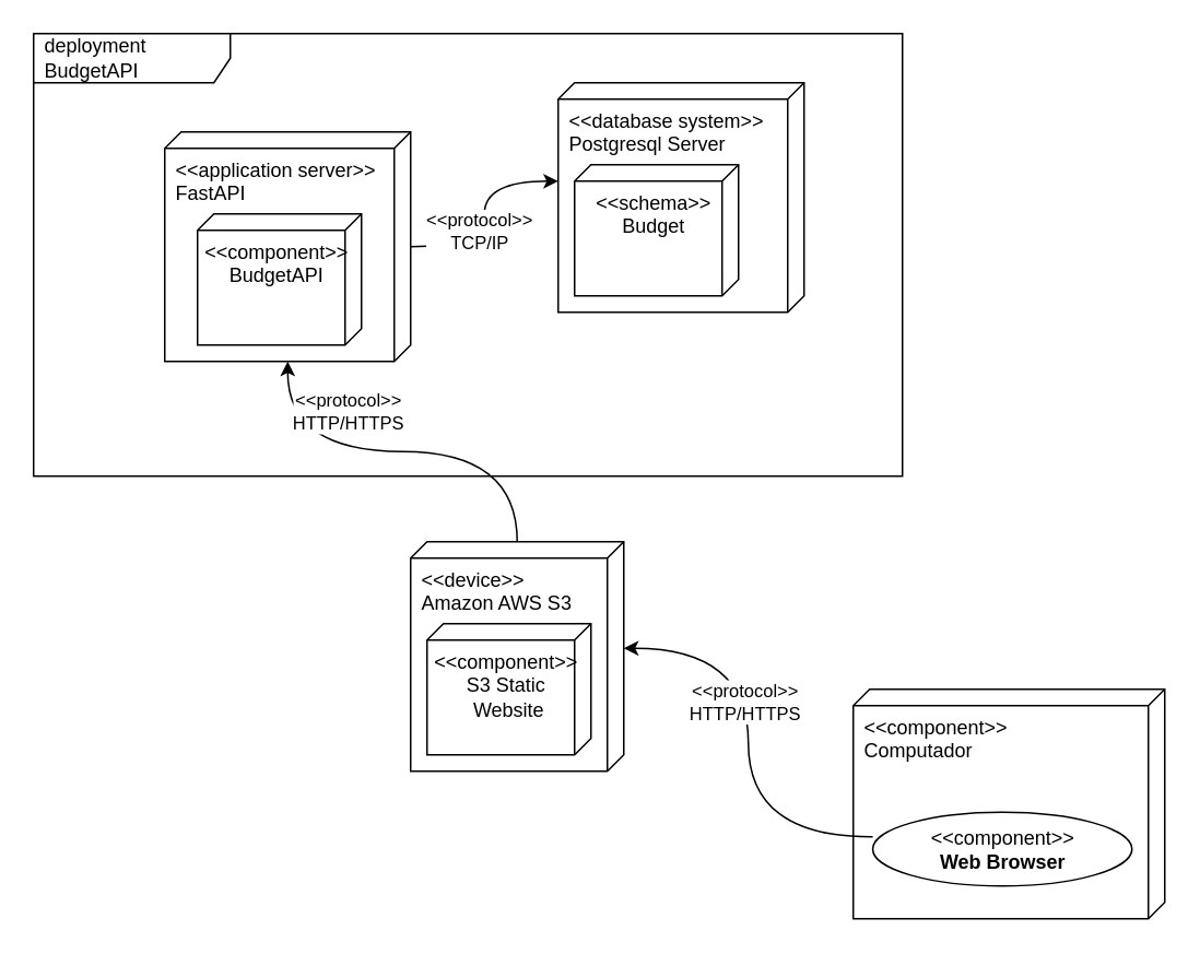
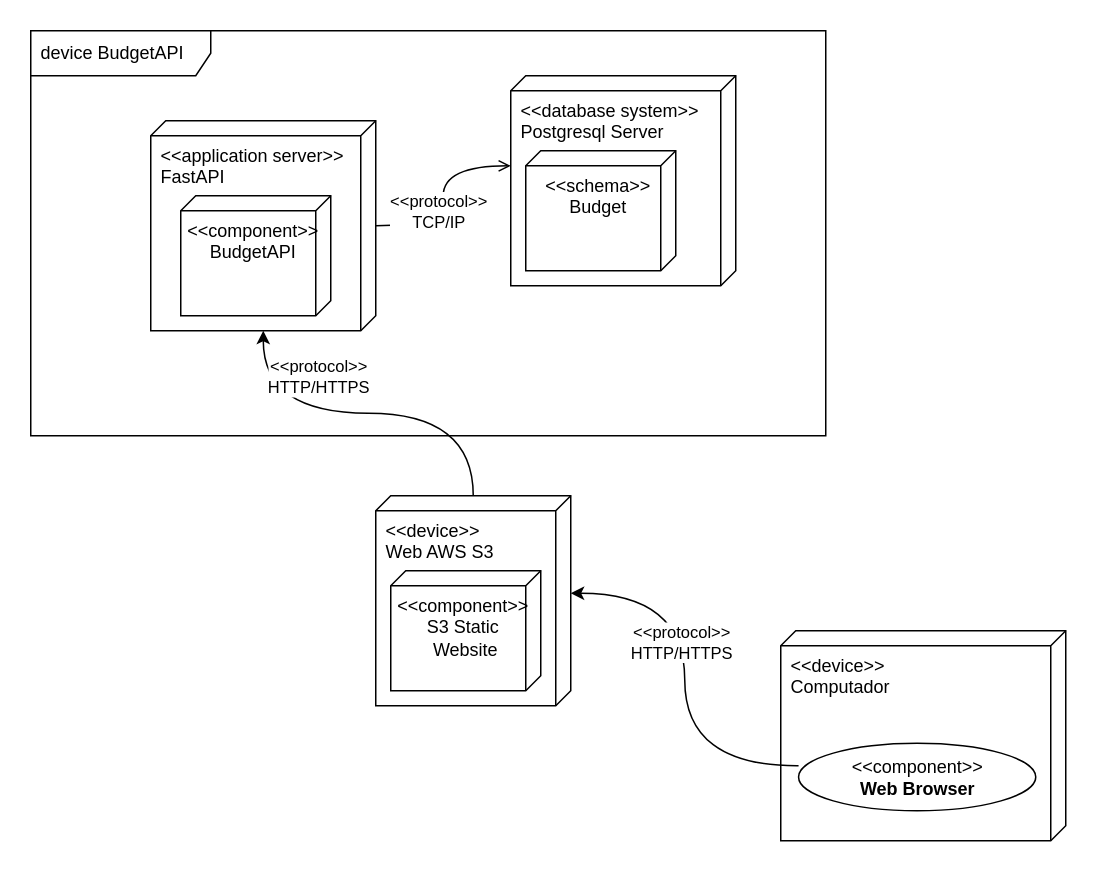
  <mxCell id="0" />
  <mxCell id="1" parent="0" />
- <mxCell id="2" value="deployment BudgetAPI" style="shape=umlFrame;whiteSpace=wrap;html=1;width=120;height=30;boundedLbl=1;verticalAlign=middle;align=left;spacingLeft=5;" vertex="1" parent="1"><mxGeometry x="20" y="20" width="530" height="270" as="geometry" /></mxCell>
- <mxCell id="3" style="edgeStyle=orthogonalEdgeStyle;rounded=0;orthogonalLoop=1;jettySize=auto;html=1;entryX=0.429;entryY=1;entryDx=0;entryDy=0;entryPerimeter=0;curved=1;" edge="1" parent="1" source="5" target="7"><mxGeometry relative="1" as="geometry" /></mxCell>
+ <mxCell id="2" value="device BudgetAPI" style="shape=umlFrame;whiteSpace=wrap;html=1;width=120;height=30;boundedLbl=1;verticalAlign=middle;align=left;spacingLeft=5;" vertex="1" parent="1"><mxGeometry x="20" y="20" width="530" height="270" as="geometry" /></mxCell>
+ <mxCell id="3" style="edgeStyle=orthogonalEdgeStyle;rounded=0;orthogonalLoop=1;jettySize=auto;html=1;entryX=0.429;entryY=1;entryDx=0;entryDy=0;entryPerimeter=0;curved=1;endArrow=open;" edge="1" parent="1" source="5" target="7"><mxGeometry relative="1" as="geometry" /></mxCell>
  <mxCell id="4" value="&lt;div&gt;&amp;lt;&amp;lt;protocol&amp;gt;&amp;gt;&lt;/div&gt;&lt;div&gt;TCP/IP&lt;br&gt;&lt;/div&gt;" style="edgeLabel;html=1;align=center;verticalAlign=middle;resizable=0;points=[];" vertex="1" connectable="0" parent="3"><mxGeometry x="-0.149" y="4" relative="1" as="geometry"><mxPoint as="offset" /></mxGeometry></mxCell>
  <mxCell id="5" value="&lt;div&gt;&amp;lt;&amp;lt;application server&amp;gt;&amp;gt;&lt;/div&gt;&lt;div&gt;FastAPI&lt;/div&gt;" style="verticalAlign=top;align=left;shape=cube;size=10;direction=south;fontStyle=0;html=1;boundedLbl=1;spacingLeft=5;" vertex="1" parent="1"><mxGeometry x="100" y="80" width="150" height="140" as="geometry" /></mxCell>
  <mxCell id="6" value="&amp;lt;&amp;lt;component&amp;gt;&amp;gt;&lt;br&gt;&lt;div&gt;BudgetAPI&lt;/div&gt;" style="verticalAlign=top;align=center;shape=cube;size=10;direction=south;html=1;boundedLbl=1;spacingLeft=5;" vertex="1" parent="5"><mxGeometry width="100" height="80" relative="1" as="geometry"><mxPoint x="20" y="50" as="offset" /></mxGeometry></mxCell>
  <mxCell id="7" value="&lt;div&gt;&amp;lt;&amp;lt;database system&amp;gt;&amp;gt;&lt;/div&gt;&lt;div&gt;Postgresql Server&lt;/div&gt;" style="verticalAlign=top;align=left;shape=cube;size=10;direction=south;fontStyle=0;html=1;boundedLbl=1;spacingLeft=5;" vertex="1" parent="1"><mxGeometry x="340" y="50" width="150" height="140" as="geometry" /></mxCell>
  <mxCell id="8" value="&lt;div&gt;&amp;lt;&amp;lt;schema&amp;gt;&amp;gt;&lt;/div&gt;&lt;div&gt;Budget&lt;/div&gt;" style="verticalAlign=top;align=center;shape=cube;size=10;direction=south;html=1;boundedLbl=1;spacingLeft=5;" vertex="1" parent="7"><mxGeometry width="100" height="80" relative="1" as="geometry"><mxPoint x="10" y="50" as="offset" /></mxGeometry></mxCell>
  <mxCell id="9" style="edgeStyle=orthogonalEdgeStyle;curved=1;rounded=0;orthogonalLoop=1;jettySize=auto;html=1;" edge="1" parent="1" source="11" target="5"><mxGeometry relative="1" as="geometry" /></mxCell>
  <mxCell id="10" value="&lt;div&gt;&amp;lt;&amp;lt;protocol&amp;gt;&amp;gt;&lt;/div&gt;&lt;div&gt;HTTP/HTTPS&lt;br&gt;&lt;/div&gt;" style="edgeLabel;html=1;align=center;verticalAlign=middle;resizable=0;points=[];" vertex="1" connectable="0" parent="9"><mxGeometry x="0.271" y="-25" relative="1" as="geometry"><mxPoint as="offset" /></mxGeometry></mxCell>
- <mxCell id="11" value="&lt;div&gt;&amp;lt;&amp;lt;device&amp;gt;&amp;gt;&lt;/div&gt;&lt;div&gt;Amazon AWS S3&lt;br&gt;&lt;/div&gt;" style="verticalAlign=top;align=left;shape=cube;size=10;direction=south;fontStyle=0;html=1;boundedLbl=1;spacingLeft=5;" vertex="1" parent="1"><mxGeometry x="250" y="330" width="130" height="140" as="geometry" /></mxCell>
+ <mxCell id="11" value="&lt;div&gt;&amp;lt;&amp;lt;device&amp;gt;&amp;gt;&lt;/div&gt;&lt;div&gt;Web AWS S3&lt;br&gt;&lt;/div&gt;" style="verticalAlign=top;align=left;shape=cube;size=10;direction=south;fontStyle=0;html=1;boundedLbl=1;spacingLeft=5;" vertex="1" parent="1"><mxGeometry x="250" y="330" width="130" height="140" as="geometry" /></mxCell>
  <mxCell id="12" value="&lt;div&gt;&amp;lt;&amp;lt;component&amp;gt;&amp;gt;&lt;/div&gt;&lt;div&gt;S3 Static&lt;/div&gt;&lt;div&gt;&amp;nbsp;Website&lt;br&gt;&lt;/div&gt;" style="verticalAlign=top;align=center;shape=cube;size=10;direction=south;html=1;boundedLbl=1;spacingLeft=5;" vertex="1" parent="11"><mxGeometry width="100" height="80" relative="1" as="geometry"><mxPoint x="10" y="50" as="offset" /></mxGeometry></mxCell>
- <mxCell id="13" value="&lt;div&gt;&amp;lt;&amp;lt;component&amp;gt;&amp;gt;&lt;/div&gt;&lt;div&gt;Computador&lt;br&gt;&lt;/div&gt;" style="verticalAlign=top;align=left;shape=cube;size=10;direction=south;fontStyle=0;html=1;boundedLbl=1;spacingLeft=5;" vertex="1" parent="1"><mxGeometry x="520" y="420" width="190" height="140" as="geometry" /></mxCell>
+ <mxCell id="13" value="&lt;div&gt;&amp;lt;&amp;lt;device&amp;gt;&amp;gt;&lt;/div&gt;&lt;div&gt;Computador&lt;br&gt;&lt;/div&gt;" style="verticalAlign=top;align=left;shape=cube;size=10;direction=south;fontStyle=0;html=1;boundedLbl=1;spacingLeft=5;" vertex="1" parent="1"><mxGeometry x="520" y="420" width="190" height="140" as="geometry" /></mxCell>
  <mxCell id="14" style="edgeStyle=orthogonalEdgeStyle;curved=1;rounded=0;orthogonalLoop=1;jettySize=auto;html=1;entryX=0;entryY=0;entryDx=65;entryDy=0;entryPerimeter=0;" edge="1" parent="13" target="11"><mxGeometry relative="1" as="geometry"><mxPoint x="11.875" y="90" as="sourcePoint" /></mxGeometry></mxCell>
  <mxCell id="15" value="&lt;div&gt;&amp;lt;&amp;lt;protocol&amp;gt;&amp;gt;&lt;/div&gt;&lt;div&gt;HTTP/HTTPS&lt;br&gt;&lt;/div&gt;" style="edgeLabel;html=1;align=center;verticalAlign=middle;resizable=0;points=[];" vertex="1" connectable="0" parent="14"><mxGeometry x="0.19" y="3" relative="1" as="geometry"><mxPoint as="offset" /></mxGeometry></mxCell>
  <mxCell id="16" value="&amp;lt;&amp;lt;component&amp;gt;&amp;gt;&lt;br&gt;&lt;b&gt;Web Browser&lt;/b&gt;&lt;br&gt;&lt;b&gt;&lt;/b&gt;" style="ellipse;html=1;align=center;verticalAlign=middle;dashed=0;" vertex="1" parent="13"><mxGeometry x="11.88" y="75" width="158.13" height="45" as="geometry" /></mxCell>
